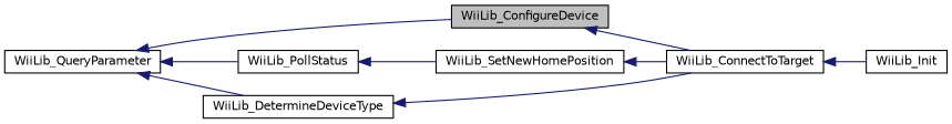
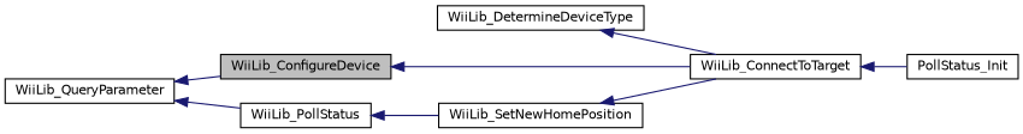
  digraph {
    rankdir=LR
    node [color=black fillcolor=white fontname=Helvetica fontsize=10 shape=record style=filled]
    edge [color=midnightblue dir=back fontname=Helvetica fontsize=10 labelfontname=Helvetica labelfontsize=10 style=solid]
    n1 [fillcolor=grey75 fontcolor=black height=0.2 label=WiiLib_ConfigureDevice width=0.4]
    n2 [height=0.2 label=WiiLib_ConnectToTarget width=0.4]
-   n3 [height=0.2 label=WiiLib_Init width=0.4]
+   n3 [height=0.2 label=PollStatus_Init width=0.4]
    n4 [height=0.2 label=WiiLib_QueryParameter width=0.4]
    n5 [height=0.2 label=WiiLib_PollStatus width=0.4]
    n6 [height=0.2 label=WiiLib_DetermineDeviceType width=0.4]
    n7 [height=0.2 label=WiiLib_SetNewHomePosition width=0.4]
    n1 -> n2
    n2 -> n3
    n4 -> n1
    n4 -> n5
-   n4 -> n6
    n5 -> n7
    n6 -> n2
    n7 -> n2
  }
